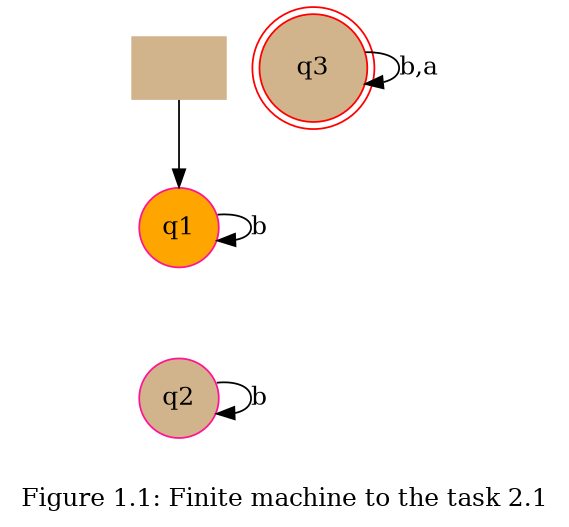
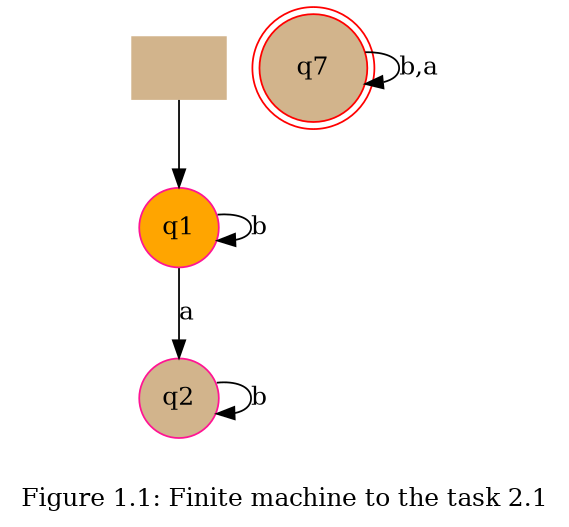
  digraph {
    label="Figure 1.1: Finite machine to the task 2.1"
    rankdir=TB
    node [color=deeppink fillcolor=tan shape=circle style=filled]
    "" [shape=none]
    q1 [fillcolor=orange]
    q2
-   q3 [color=red shape=doublecircle]
+   q3 [color=red shape=doublecircle label=q7]
    "" -> q1
    q1 -> q1 [label=b]
+   q1 -> q2 [label=a]
    q2 -> q2 [label=b]
    q3 -> q3 [label="b,a"]
  }
